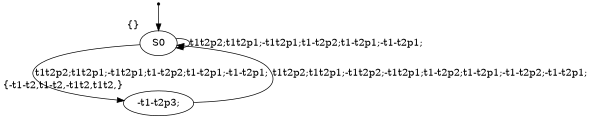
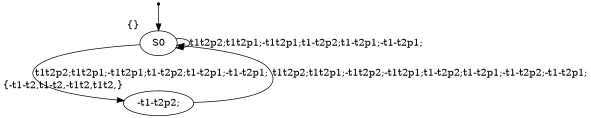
  digraph {
    Initial [shape=point]
    S0 [xlabel="{}"]
-   n3 [label="-t1-t2p3;" xlabel="{-t1-t2,t1-t2,-t1t2,t1t2,}"]
+   n3 [label="-t1-t2p2;" xlabel="{-t1-t2,t1-t2,-t1t2,t1t2,}"]
    Initial -> S0
    S0 -> S0 [label="t1t2p2;t1t2p1;-t1t2p1;t1-t2p2;t1-t2p1;-t1-t2p1;"]
    S0 -> n3 [label="t1t2p2;t1t2p1;-t1t2p1;t1-t2p2;t1-t2p1;-t1-t2p1;"]
    n3 -> S0 [label="t1t2p2;t1t2p1;-t1t2p2;-t1t2p1;t1-t2p2;t1-t2p1;-t1-t2p2;-t1-t2p1;"]
  }
